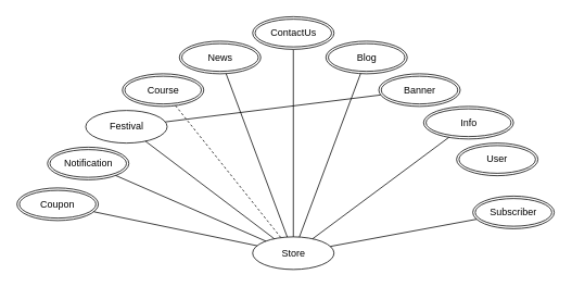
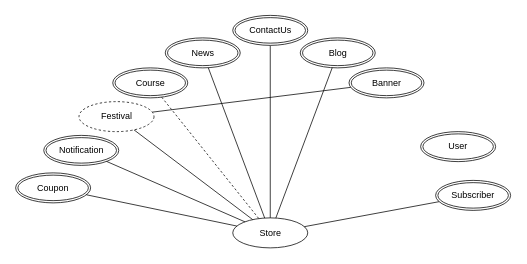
  <mxCell id="0" />
  <mxCell id="1" parent="0" />
  <mxCell id="2" value="Store" style="ellipse;arcSize=10;whiteSpace=wrap;html=1;align=center;" parent="1" vertex="1"><mxGeometry x="309.5" y="290" width="100" height="40" as="geometry" /></mxCell>
  <mxCell id="3" value="" style="endArrow=none;html=1;rounded=0;" parent="1" source="5" target="2" edge="1"><mxGeometry relative="1" as="geometry"><mxPoint x="276.084" y="56.939" as="sourcePoint" /><mxPoint x="414.5" y="160" as="targetPoint" /></mxGeometry></mxCell>
  <mxCell id="4" value="" style="endArrow=none;html=1;rounded=0;" parent="1" source="6" target="2" edge="1"><mxGeometry relative="1" as="geometry"><mxPoint x="359.5" y="60" as="sourcePoint" /><mxPoint x="324.5" y="130" as="targetPoint" /></mxGeometry></mxCell>
  <mxCell id="5" value="News" style="ellipse;shape=doubleEllipse;margin=3;whiteSpace=wrap;html=1;align=center;" parent="1" vertex="1"><mxGeometry x="219.5" y="50" width="100" height="40" as="geometry" /></mxCell>
  <mxCell id="6" value="ContactUs" style="ellipse;shape=doubleEllipse;margin=3;whiteSpace=wrap;html=1;align=center;" parent="1" vertex="1"><mxGeometry x="309.5" y="20" width="100" height="40" as="geometry" /></mxCell>
  <mxCell id="7" value="Blog" style="ellipse;shape=doubleEllipse;margin=3;whiteSpace=wrap;html=1;align=center;" parent="1" vertex="1"><mxGeometry x="399.5" y="50" width="100" height="40" as="geometry" /></mxCell>
  <mxCell id="8" value="" style="endArrow=none;html=1;rounded=0;" parent="1" source="7" target="2" edge="1"><mxGeometry relative="1" as="geometry"><mxPoint x="494.5" y="110" as="sourcePoint" /><mxPoint x="654.5" y="110" as="targetPoint" /></mxGeometry></mxCell>
  <mxCell id="9" value="Course" style="ellipse;shape=doubleEllipse;margin=3;whiteSpace=wrap;html=1;align=center;" parent="1" vertex="1"><mxGeometry x="149.5" y="90" width="100" height="40" as="geometry" /></mxCell>
  <mxCell id="10" value="" style="endArrow=none;html=1;rounded=0;dashed=1;" parent="1" source="9" target="2" edge="1"><mxGeometry relative="1" as="geometry"><mxPoint x="194.5" y="120" as="sourcePoint" /><mxPoint x="354.5" y="120" as="targetPoint" /></mxGeometry></mxCell>
  <mxCell id="11" value="Banner" style="ellipse;shape=doubleEllipse;margin=3;whiteSpace=wrap;html=1;align=center;" parent="1" vertex="1"><mxGeometry x="464.5" y="90" width="100" height="40" as="geometry" /></mxCell>
  <mxCell id="12" value="" style="endArrow=none;html=1;rounded=0;" parent="1" source="11" target="15" edge="1"><mxGeometry relative="1" as="geometry"><mxPoint x="444.5" y="140" as="sourcePoint" /><mxPoint x="604.5" y="140" as="targetPoint" /></mxGeometry></mxCell>
- <mxCell id="13" value="Info" style="ellipse;shape=doubleEllipse;margin=3;whiteSpace=wrap;html=1;align=center;" parent="1" vertex="1"><mxGeometry x="519.5" y="130" width="110.5" height="40" as="geometry" /></mxCell>
- <mxCell id="14" value="" style="endArrow=none;html=1;rounded=0;" parent="1" source="2" target="13" edge="1"><mxGeometry relative="1" as="geometry"><mxPoint x="504.5" y="160" as="sourcePoint" /><mxPoint x="664.5" y="160" as="targetPoint" /></mxGeometry></mxCell>
- <mxCell id="15" value="Festival" style="ellipse;whiteSpace=wrap;html=1;align=center;" parent="1" vertex="1"><mxGeometry x="104.5" y="135" width="100" height="40" as="geometry" /></mxCell>
+ <mxCell id="15" value="Festival" style="ellipse;whiteSpace=wrap;html=1;align=center;dashed=1;" parent="1" vertex="1"><mxGeometry x="104.5" y="135" width="100" height="40" as="geometry" /></mxCell>
  <mxCell id="16" value="" style="endArrow=none;html=1;rounded=0;" parent="1" source="15" target="2" edge="1"><mxGeometry relative="1" as="geometry"><mxPoint x="264.5" y="250" as="sourcePoint" /><mxPoint x="424.5" y="250" as="targetPoint" /></mxGeometry></mxCell>
  <mxCell id="17" value="Notification" style="ellipse;shape=doubleEllipse;margin=3;whiteSpace=wrap;html=1;align=center;" parent="1" vertex="1"><mxGeometry x="57.5" y="180" width="100" height="40" as="geometry" /></mxCell>
  <mxCell id="18" value="" style="endArrow=none;html=1;rounded=0;" parent="1" source="17" target="2" edge="1"><mxGeometry relative="1" as="geometry"><mxPoint x="224.5" y="280" as="sourcePoint" /><mxPoint x="384.5" y="280" as="targetPoint" /></mxGeometry></mxCell>
  <mxCell id="19" value="Coupon" style="ellipse;shape=doubleEllipse;margin=3;whiteSpace=wrap;html=1;align=center;" parent="1" vertex="1"><mxGeometry x="20" y="230" width="100" height="40" as="geometry" /></mxCell>
  <mxCell id="20" value="" style="endArrow=none;html=1;rounded=0;" parent="1" source="2" target="19" edge="1"><mxGeometry relative="1" as="geometry"><mxPoint x="455" y="350" as="sourcePoint" /><mxPoint x="615" y="350" as="targetPoint" /></mxGeometry></mxCell>
  <mxCell id="21" value="User" style="ellipse;shape=doubleEllipse;margin=3;whiteSpace=wrap;html=1;align=center;" parent="1" vertex="1"><mxGeometry x="560" y="175" width="100" height="40" as="geometry" /></mxCell>
  <mxCell id="22" value="Subscriber" style="ellipse;shape=doubleEllipse;margin=3;whiteSpace=wrap;html=1;align=center;" vertex="1" parent="1"><mxGeometry x="580" y="240" width="100" height="40" as="geometry" /></mxCell>
  <mxCell id="23" value="" style="endArrow=none;html=1;rounded=0;" edge="1" parent="1" source="2" target="22"><mxGeometry width="50" height="50" relative="1" as="geometry"><mxPoint x="530" y="370" as="sourcePoint" /><mxPoint x="580" y="320" as="targetPoint" /></mxGeometry></mxCell>
